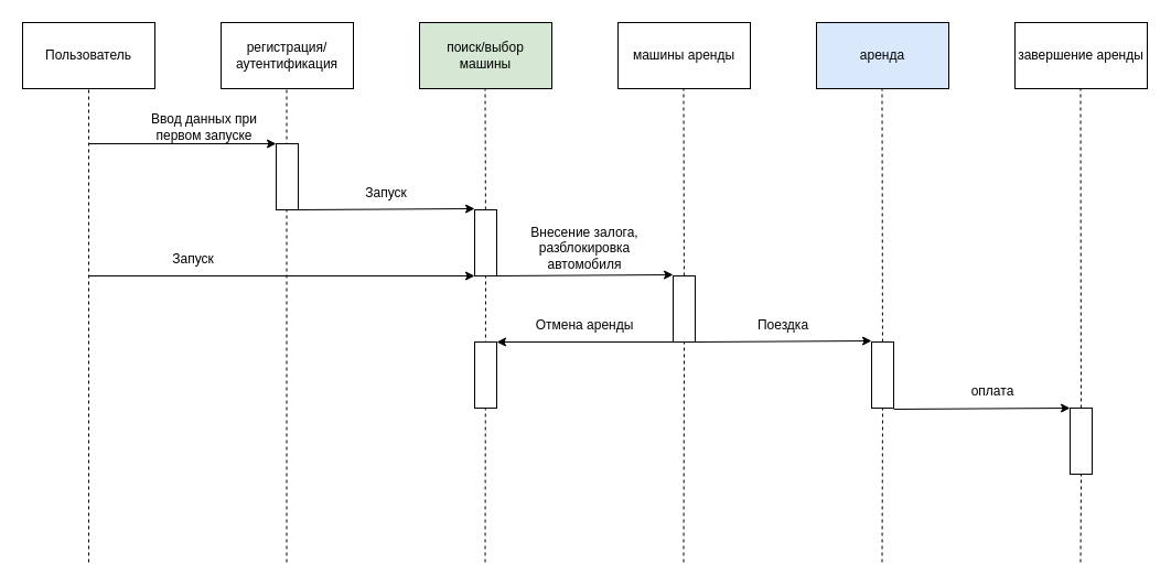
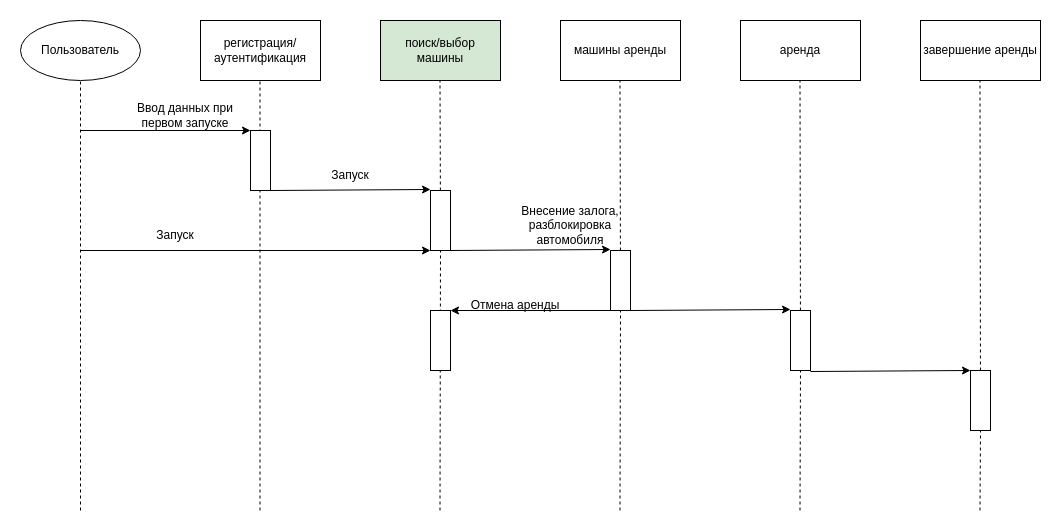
  <mxCell id="0" />
  <mxCell id="1" parent="0" />
- <mxCell id="2" value="Пользователь" style="rounded=0;whiteSpace=wrap;html=1;" parent="1" vertex="1"><mxGeometry x="20" y="20" width="120" height="60" as="geometry" /></mxCell>
+ <mxCell id="2" value="Пользователь" style="ellipse;whiteSpace=wrap;html=1;" parent="1" vertex="1"><mxGeometry x="20" y="20" width="120" height="60" as="geometry" /></mxCell>
  <mxCell id="3" value="" style="endArrow=none;dashed=1;html=1;rounded=0;entryX=0.5;entryY=1;entryDx=0;entryDy=0;" parent="1" target="2" edge="1"><mxGeometry width="50" height="50" relative="1" as="geometry"><mxPoint x="80" y="510" as="sourcePoint" /><mxPoint x="105" y="150" as="targetPoint" /><Array as="points" /></mxGeometry></mxCell>
  <mxCell id="4" value="регистрация/аутентификация" style="rounded=0;whiteSpace=wrap;html=1;" parent="1" vertex="1"><mxGeometry x="200" y="20" width="120" height="60" as="geometry" /></mxCell>
  <mxCell id="5" value="" style="endArrow=none;dashed=1;html=1;rounded=0;entryX=0.5;entryY=1;entryDx=0;entryDy=0;" parent="1" edge="1"><mxGeometry width="50" height="50" relative="1" as="geometry"><mxPoint x="259.5" y="510" as="sourcePoint" /><mxPoint x="259.5" y="80" as="targetPoint" /><Array as="points" /></mxGeometry></mxCell>
  <mxCell id="6" value="поиск/выбор машины" style="rounded=0;whiteSpace=wrap;html=1;fillColor=#d5e8d4;" parent="1" vertex="1"><mxGeometry x="380" y="20" width="120" height="60" as="geometry" /></mxCell>
  <mxCell id="7" value="" style="endArrow=none;dashed=1;html=1;rounded=0;entryX=0.5;entryY=1;entryDx=0;entryDy=0;" parent="1" source="17" edge="1"><mxGeometry width="50" height="50" relative="1" as="geometry"><mxPoint x="439.5" y="510" as="sourcePoint" /><mxPoint x="439.5" y="80" as="targetPoint" /><Array as="points" /></mxGeometry></mxCell>
  <mxCell id="8" value="машины аренды" style="rounded=0;whiteSpace=wrap;html=1;" parent="1" vertex="1"><mxGeometry x="560" y="20" width="120" height="60" as="geometry" /></mxCell>
- <mxCell id="9" value="аренда" style="rounded=0;whiteSpace=wrap;html=1;fillColor=#dae8fc;" parent="1" vertex="1"><mxGeometry x="740" y="20" width="120" height="60" as="geometry" /></mxCell>
+ <mxCell id="9" value="аренда" style="rounded=0;whiteSpace=wrap;html=1;" parent="1" vertex="1"><mxGeometry x="740" y="20" width="120" height="60" as="geometry" /></mxCell>
  <mxCell id="10" value="" style="endArrow=none;dashed=1;html=1;rounded=0;entryX=0.5;entryY=1;entryDx=0;entryDy=0;" parent="1" source="31" edge="1"><mxGeometry width="50" height="50" relative="1" as="geometry"><mxPoint x="799.5" y="510" as="sourcePoint" /><mxPoint x="799.5" y="80" as="targetPoint" /><Array as="points" /></mxGeometry></mxCell>
  <mxCell id="11" value="завершение аренды" style="rounded=0;whiteSpace=wrap;html=1;" parent="1" vertex="1"><mxGeometry x="920" y="20" width="120" height="60" as="geometry" /></mxCell>
  <mxCell id="12" value="" style="endArrow=none;dashed=1;html=1;rounded=0;entryX=0.5;entryY=1;entryDx=0;entryDy=0;" parent="1" source="35" edge="1"><mxGeometry width="50" height="50" relative="1" as="geometry"><mxPoint x="979.5" y="510" as="sourcePoint" /><mxPoint x="979.5" y="80" as="targetPoint" /><Array as="points" /></mxGeometry></mxCell>
  <mxCell id="13" value="" style="rounded=0;whiteSpace=wrap;html=1;" parent="1" vertex="1"><mxGeometry x="250" y="130" width="20" height="60" as="geometry" /></mxCell>
  <mxCell id="14" value="" style="endArrow=classic;html=1;rounded=0;entryX=0;entryY=0.5;entryDx=0;entryDy=0;" parent="1" edge="1"><mxGeometry width="50" height="50" relative="1" as="geometry"><mxPoint x="80" y="130" as="sourcePoint" /><mxPoint x="250" y="130" as="targetPoint" /></mxGeometry></mxCell>
  <mxCell id="15" value="Ввод данных при первом запуске" style="text;html=1;align=center;verticalAlign=middle;whiteSpace=wrap;rounded=0;" parent="1" vertex="1"><mxGeometry x="130" y="100" width="110" height="30" as="geometry" /></mxCell>
  <mxCell id="16" value="" style="endArrow=none;dashed=1;html=1;rounded=0;entryX=0.5;entryY=1;entryDx=0;entryDy=0;" parent="1" target="17" edge="1"><mxGeometry width="50" height="50" relative="1" as="geometry"><mxPoint x="439.5" y="510" as="sourcePoint" /><mxPoint x="439.5" y="80" as="targetPoint" /><Array as="points" /></mxGeometry></mxCell>
  <mxCell id="17" value="" style="rounded=0;whiteSpace=wrap;html=1;" parent="1" vertex="1"><mxGeometry x="430" y="190" width="20" height="60" as="geometry" /></mxCell>
  <mxCell id="18" value="" style="endArrow=classic;html=1;rounded=0;entryX=0;entryY=0.5;entryDx=0;entryDy=0;exitX=1;exitY=1;exitDx=0;exitDy=0;" parent="1" source="13" edge="1"><mxGeometry width="50" height="50" relative="1" as="geometry"><mxPoint x="280" y="190" as="sourcePoint" /><mxPoint x="430" y="189" as="targetPoint" /></mxGeometry></mxCell>
  <mxCell id="19" value="" style="endArrow=classic;html=1;rounded=0;entryX=0;entryY=0.5;entryDx=0;entryDy=0;" parent="1" edge="1"><mxGeometry width="50" height="50" relative="1" as="geometry"><mxPoint x="80" y="250" as="sourcePoint" /><mxPoint x="430" y="250" as="targetPoint" /></mxGeometry></mxCell>
  <mxCell id="20" value="Запуск" style="text;html=1;align=center;verticalAlign=middle;whiteSpace=wrap;rounded=0;" parent="1" vertex="1"><mxGeometry x="320" y="160" width="60" height="30" as="geometry" /></mxCell>
  <mxCell id="21" value="Запуск" style="text;html=1;align=center;verticalAlign=middle;whiteSpace=wrap;rounded=0;" parent="1" vertex="1"><mxGeometry x="145" y="220" width="60" height="30" as="geometry" /></mxCell>
  <mxCell id="22" value="" style="endArrow=none;dashed=1;html=1;rounded=0;entryX=0.5;entryY=1;entryDx=0;entryDy=0;" parent="1" source="24" edge="1"><mxGeometry width="50" height="50" relative="1" as="geometry"><mxPoint x="619.5" y="510" as="sourcePoint" /><mxPoint x="619.5" y="80" as="targetPoint" /><Array as="points" /></mxGeometry></mxCell>
  <mxCell id="23" value="" style="endArrow=none;dashed=1;html=1;rounded=0;entryX=0.5;entryY=1;entryDx=0;entryDy=0;" parent="1" target="24" edge="1"><mxGeometry width="50" height="50" relative="1" as="geometry"><mxPoint x="619.5" y="510" as="sourcePoint" /><mxPoint x="619.5" y="80" as="targetPoint" /><Array as="points" /></mxGeometry></mxCell>
  <mxCell id="24" value="" style="rounded=0;whiteSpace=wrap;html=1;" parent="1" vertex="1"><mxGeometry x="610" y="250" width="20" height="60" as="geometry" /></mxCell>
  <mxCell id="25" value="" style="endArrow=classic;html=1;rounded=0;entryX=0;entryY=0.5;entryDx=0;entryDy=0;exitX=1;exitY=1;exitDx=0;exitDy=0;" parent="1" edge="1"><mxGeometry width="50" height="50" relative="1" as="geometry"><mxPoint x="450" y="250" as="sourcePoint" /><mxPoint x="610" y="249" as="targetPoint" /></mxGeometry></mxCell>
- <mxCell id="26" value="Внесение залога, разблокировка автомобиля" style="text;html=1;align=center;verticalAlign=middle;whiteSpace=wrap;rounded=0;" parent="1" vertex="1"><mxGeometry x="470" y="210" width="120" height="30" as="geometry" /></mxCell>
+ <mxCell id="26" value="Внесение залога, разблокировка автомобиля" style="text;html=1;align=center;verticalAlign=middle;whiteSpace=wrap;rounded=0;" parent="1" vertex="1"><mxGeometry x="510" y="210" width="120" height="30" as="geometry" /></mxCell>
  <mxCell id="27" value="" style="rounded=0;whiteSpace=wrap;html=1;" parent="1" vertex="1"><mxGeometry x="430" y="310" width="20" height="60" as="geometry" /></mxCell>
  <mxCell id="28" value="" style="endArrow=classic;html=1;rounded=0;exitX=0;exitY=1;exitDx=0;exitDy=0;entryX=1;entryY=0;entryDx=0;entryDy=0;" parent="1" source="24" target="27" edge="1"><mxGeometry width="50" height="50" relative="1" as="geometry"><mxPoint x="450" y="291" as="sourcePoint" /><mxPoint x="500" y="370" as="targetPoint" /></mxGeometry></mxCell>
- <mxCell id="29" value="Отмена аренды" style="text;html=1;align=center;verticalAlign=middle;whiteSpace=wrap;rounded=0;" parent="1" vertex="1"><mxGeometry x="480" y="280" width="100" height="30" as="geometry" /></mxCell>
+ <mxCell id="29" value="Отмена аренды" style="text;html=1;align=center;verticalAlign=middle;whiteSpace=wrap;rounded=0;" parent="1" vertex="1"><mxGeometry x="465" y="290" width="100" height="30" as="geometry" /></mxCell>
  <mxCell id="30" value="" style="endArrow=none;dashed=1;html=1;rounded=0;entryX=0.5;entryY=1;entryDx=0;entryDy=0;" parent="1" target="31" edge="1"><mxGeometry width="50" height="50" relative="1" as="geometry"><mxPoint x="799.5" y="510" as="sourcePoint" /><mxPoint x="799.5" y="80" as="targetPoint" /><Array as="points" /></mxGeometry></mxCell>
  <mxCell id="31" value="" style="rounded=0;whiteSpace=wrap;html=1;" parent="1" vertex="1"><mxGeometry x="790" y="310" width="20" height="60" as="geometry" /></mxCell>
  <mxCell id="32" value="" style="endArrow=classic;html=1;rounded=0;entryX=0;entryY=0.5;entryDx=0;entryDy=0;exitX=1;exitY=1;exitDx=0;exitDy=0;" parent="1" edge="1"><mxGeometry width="50" height="50" relative="1" as="geometry"><mxPoint x="630" y="310" as="sourcePoint" /><mxPoint x="790" y="309" as="targetPoint" /></mxGeometry></mxCell>
- <mxCell id="33" value="Поездка" style="text;html=1;align=center;verticalAlign=middle;whiteSpace=wrap;rounded=0;" parent="1" vertex="1"><mxGeometry x="680" y="280" width="60" height="30" as="geometry" /></mxCell>
  <mxCell id="34" value="" style="endArrow=none;dashed=1;html=1;rounded=0;entryX=0.5;entryY=1;entryDx=0;entryDy=0;" parent="1" target="35" edge="1"><mxGeometry width="50" height="50" relative="1" as="geometry"><mxPoint x="979.5" y="510" as="sourcePoint" /><mxPoint x="979.5" y="80" as="targetPoint" /><Array as="points" /></mxGeometry></mxCell>
  <mxCell id="35" value="" style="rounded=0;whiteSpace=wrap;html=1;" parent="1" vertex="1"><mxGeometry x="970" y="370" width="20" height="60" as="geometry" /></mxCell>
  <mxCell id="36" value="" style="endArrow=classic;html=1;rounded=0;entryX=0;entryY=0.5;entryDx=0;entryDy=0;exitX=1;exitY=1;exitDx=0;exitDy=0;" parent="1" edge="1"><mxGeometry width="50" height="50" relative="1" as="geometry"><mxPoint x="810" y="371" as="sourcePoint" /><mxPoint x="970" y="370" as="targetPoint" /></mxGeometry></mxCell>
- <mxCell id="37" value="оплата" style="text;html=1;align=center;verticalAlign=middle;whiteSpace=wrap;rounded=0;" parent="1" vertex="1"><mxGeometry x="870" y="340" width="60" height="30" as="geometry" /></mxCell>
